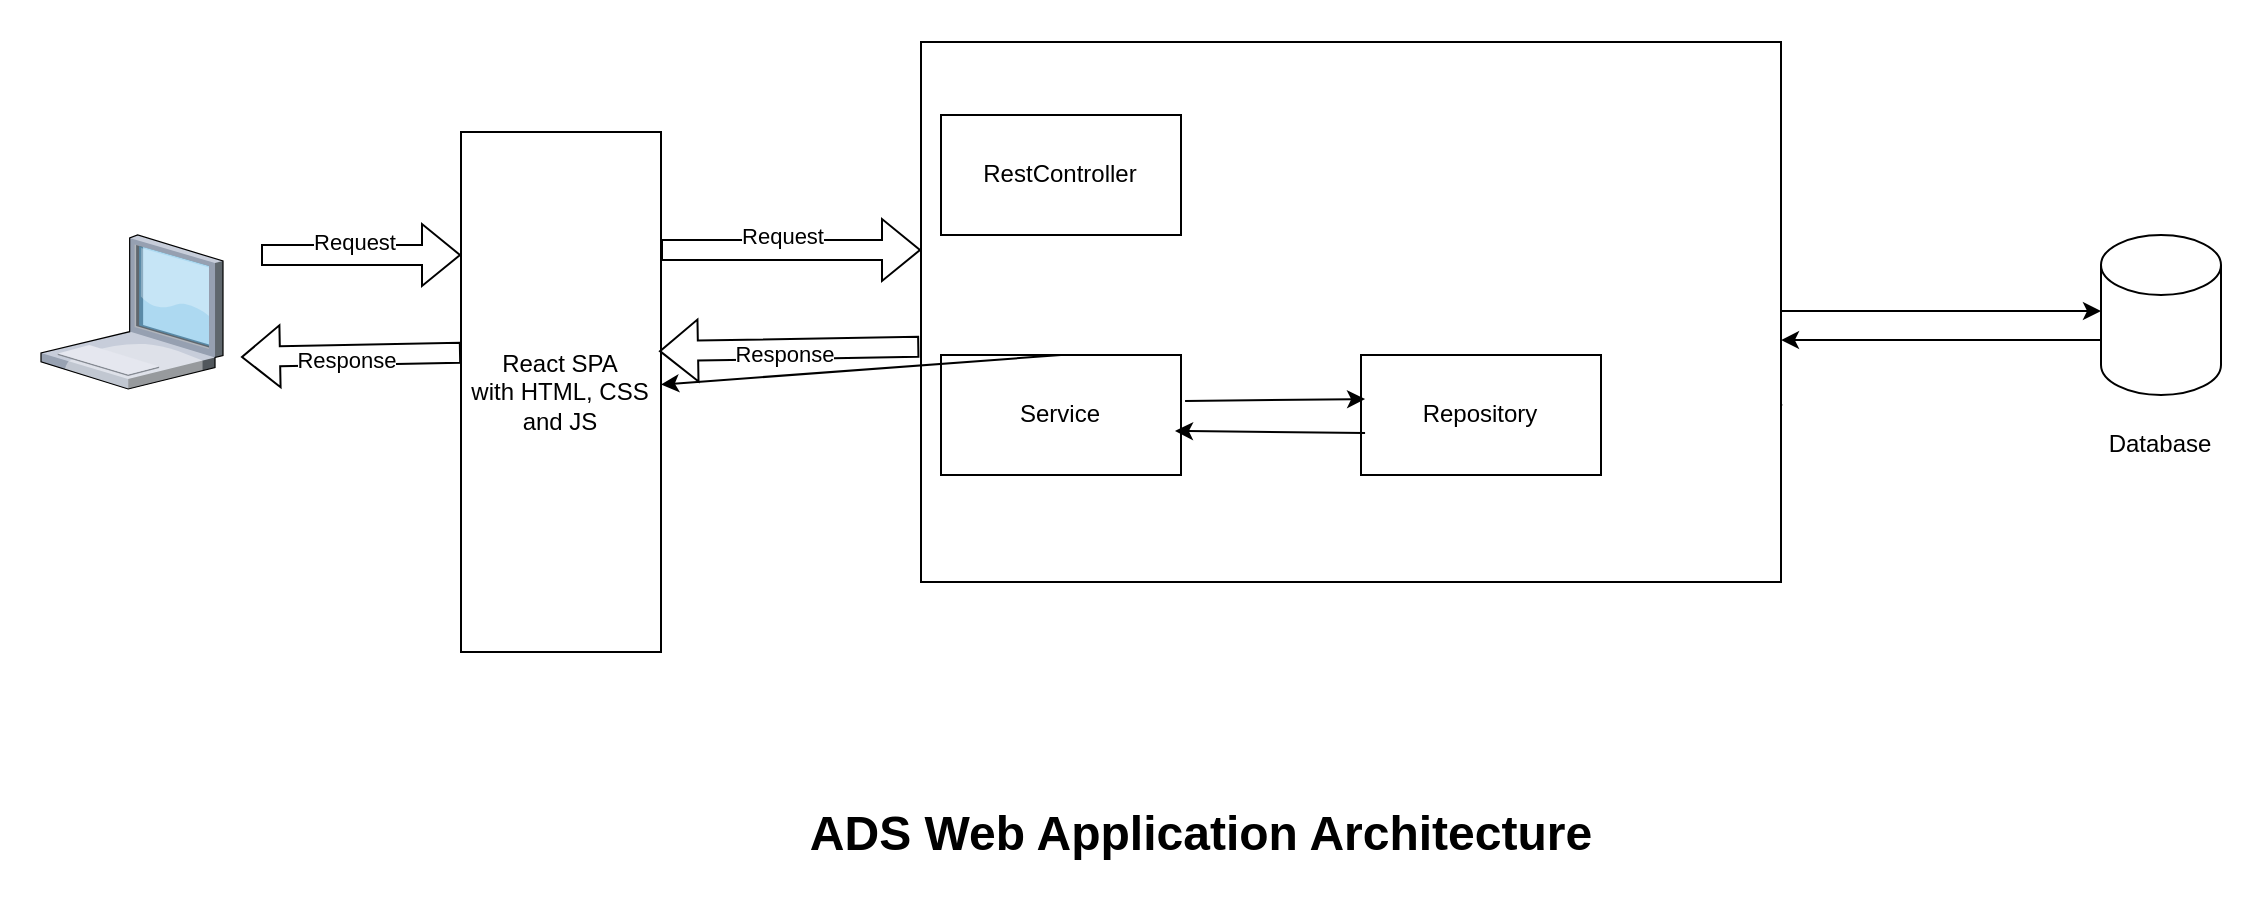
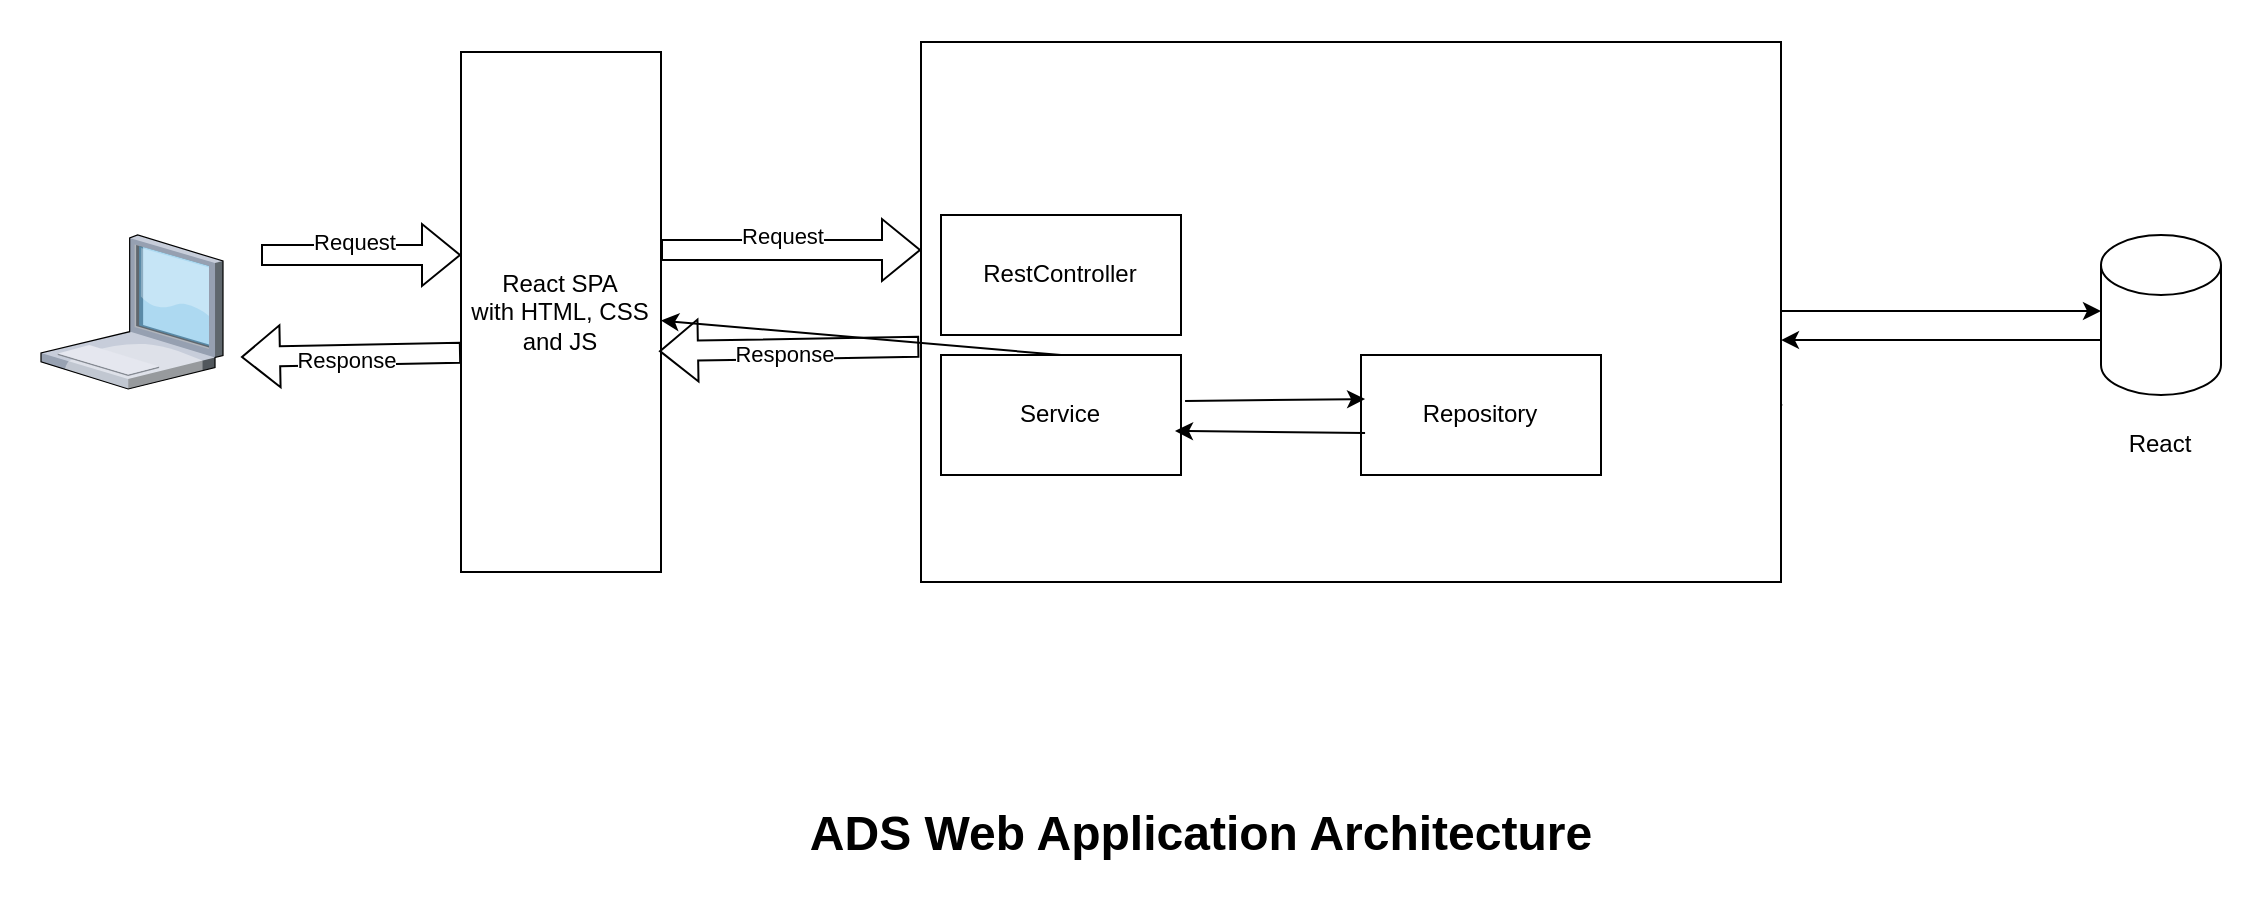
  <mxCell id="0" />
  <mxCell id="1" parent="0" />
  <mxCell id="2" value="" style="group" vertex="1" connectable="0" parent="1"><mxGeometry x="20" y="20.5" width="1090" height="416.5" as="geometry" /></mxCell>
- <mxCell id="3" value="React SPA&lt;div&gt;with HTML, CSS and JS&lt;/div&gt;" style="rounded=0;whiteSpace=wrap;html=1;" vertex="1" parent="2"><mxGeometry x="210" y="45" width="100" height="260" as="geometry" /></mxCell>
+ <mxCell id="3" value="React SPA&lt;div&gt;with HTML, CSS and JS&lt;/div&gt;" style="rounded=0;whiteSpace=wrap;html=1;" vertex="1" parent="2"><mxGeometry x="210" y="5" width="100" height="260" as="geometry" /></mxCell>
  <mxCell id="4" value="ADS Web Application Architecture" style="text;strokeColor=none;fillColor=none;html=1;fontSize=24;fontStyle=1;verticalAlign=middle;align=center;" vertex="1" parent="2"><mxGeometry x="530" y="376.5" width="100" height="40" as="geometry" /></mxCell>
  <mxCell id="5" value="" style="group" vertex="1" connectable="0" parent="2"><mxGeometry x="1030" y="96.5" width="60" height="120" as="geometry" /></mxCell>
  <mxCell id="6" value="" style="shape=cylinder3;whiteSpace=wrap;html=1;boundedLbl=1;backgroundOutline=1;size=15;" vertex="1" parent="5"><mxGeometry width="60" height="80" as="geometry" /></mxCell>
- <mxCell id="7" value="Database" style="text;html=1;align=center;verticalAlign=middle;whiteSpace=wrap;rounded=0;" vertex="1" parent="5"><mxGeometry y="90" width="60" height="30" as="geometry" /></mxCell>
+ <mxCell id="7" value="React" style="text;html=1;align=center;verticalAlign=middle;whiteSpace=wrap;rounded=0;" vertex="1" parent="5"><mxGeometry y="90" width="60" height="30" as="geometry" /></mxCell>
  <mxCell id="8" value="" style="endArrow=classic;html=1;rounded=0;exitX=0.667;exitY=0.967;exitDx=0;exitDy=0;exitPerimeter=0;" edge="1" parent="2" source="25"><mxGeometry width="50" height="50" relative="1" as="geometry"><mxPoint x="460" y="176.5" as="sourcePoint" /><mxPoint x="530" y="156.5" as="targetPoint" /></mxGeometry></mxCell>
  <mxCell id="9" value="" style="endArrow=classic;html=1;rounded=0;exitX=1;exitY=0.5;exitDx=0;exitDy=0;" edge="1" parent="2"><mxGeometry width="50" height="50" relative="1" as="geometry"><mxPoint x="780" y="178.5" as="sourcePoint" /><mxPoint x="871" y="181.5" as="targetPoint" /></mxGeometry></mxCell>
  <mxCell id="10" style="edgeStyle=orthogonalEdgeStyle;rounded=0;orthogonalLoop=1;jettySize=auto;html=1;" edge="1" parent="2" source="24"><mxGeometry relative="1" as="geometry"><mxPoint x="1030" y="134.5" as="targetPoint" /></mxGeometry></mxCell>
  <mxCell id="11" style="edgeStyle=orthogonalEdgeStyle;rounded=0;orthogonalLoop=1;jettySize=auto;html=1;exitX=0;exitY=0;exitDx=0;exitDy=52.5;exitPerimeter=0;entryX=1;entryY=0.552;entryDx=0;entryDy=0;entryPerimeter=0;" edge="1" parent="2" source="6" target="24"><mxGeometry relative="1" as="geometry"><mxPoint x="910" y="176.5" as="sourcePoint" /><mxPoint x="1070" y="176.5" as="targetPoint" /></mxGeometry></mxCell>
  <mxCell id="12" value="" style="endArrow=classic;html=1;rounded=0;entryX=0.975;entryY=0.633;entryDx=0;entryDy=0;entryPerimeter=0;" edge="1" parent="2" target="27"><mxGeometry width="50" height="50" relative="1" as="geometry"><mxPoint x="870" y="196.5" as="sourcePoint" /><mxPoint x="981" y="199.5" as="targetPoint" /></mxGeometry></mxCell>
  <mxCell id="13" value="" style="shape=flexArrow;endArrow=classic;html=1;rounded=0;entryX=0.99;entryY=0.333;entryDx=0;entryDy=0;entryPerimeter=0;exitX=-0.002;exitY=0.331;exitDx=0;exitDy=0;exitPerimeter=0;" edge="1" parent="2"><mxGeometry width="50" height="50" relative="1" as="geometry"><mxPoint x="439.14" y="152.37" as="sourcePoint" /><mxPoint x="309" y="154.58" as="targetPoint" /></mxGeometry></mxCell>
  <mxCell id="14" value="Response" style="edgeLabel;html=1;align=center;verticalAlign=middle;resizable=0;points=[];" vertex="1" connectable="0" parent="13"><mxGeometry x="0.048" y="2" relative="1" as="geometry"><mxPoint as="offset" /></mxGeometry></mxCell>
  <mxCell id="15" value="" style="shape=flexArrow;endArrow=classic;html=1;rounded=0;entryX=0;entryY=0.5;entryDx=0;entryDy=0;" edge="1" parent="2"><mxGeometry width="50" height="50" relative="1" as="geometry"><mxPoint x="310" y="104" as="sourcePoint" /><mxPoint x="440" y="104" as="targetPoint" /></mxGeometry></mxCell>
  <mxCell id="16" value="Request" style="edgeLabel;html=1;align=center;verticalAlign=middle;resizable=0;points=[];" vertex="1" connectable="0" parent="15"><mxGeometry x="-0.077" y="8" relative="1" as="geometry"><mxPoint y="1" as="offset" /></mxGeometry></mxCell>
  <mxCell id="17" value="" style="shape=flexArrow;endArrow=classic;html=1;rounded=0;entryX=0;entryY=0.5;entryDx=0;entryDy=0;" edge="1" parent="2"><mxGeometry width="50" height="50" relative="1" as="geometry"><mxPoint x="110" y="106.5" as="sourcePoint" /><mxPoint x="210" y="106.5" as="targetPoint" /></mxGeometry></mxCell>
  <mxCell id="18" value="Request" style="edgeLabel;html=1;align=center;verticalAlign=middle;resizable=0;points=[];" vertex="1" connectable="0" parent="17"><mxGeometry x="-0.077" y="8" relative="1" as="geometry"><mxPoint y="1" as="offset" /></mxGeometry></mxCell>
  <mxCell id="19" value="" style="shape=flexArrow;endArrow=classic;html=1;rounded=0;exitX=-0.002;exitY=0.331;exitDx=0;exitDy=0;exitPerimeter=0;" edge="1" parent="2"><mxGeometry width="50" height="50" relative="1" as="geometry"><mxPoint x="210.0" y="155.39" as="sourcePoint" /><mxPoint x="100" y="157.5" as="targetPoint" /></mxGeometry></mxCell>
  <mxCell id="20" value="Response" style="edgeLabel;html=1;align=center;verticalAlign=middle;resizable=0;points=[];" vertex="1" connectable="0" parent="19"><mxGeometry x="0.048" y="2" relative="1" as="geometry"><mxPoint as="offset" /></mxGeometry></mxCell>
  <mxCell id="21" value="" style="group" vertex="1" connectable="0" parent="2"><mxGeometry y="96.5" width="91" height="130" as="geometry" /></mxCell>
  <mxCell id="22" value="" style="verticalLabelPosition=bottom;sketch=0;aspect=fixed;html=1;verticalAlign=top;strokeColor=none;align=center;outlineConnect=0;shape=mxgraph.citrix.laptop_1;" vertex="1" parent="21"><mxGeometry width="91" height="77" as="geometry" /></mxCell>
  <mxCell id="23" value="" style="group" vertex="1" connectable="0" parent="2"><mxGeometry x="440" width="430" height="270" as="geometry" /></mxCell>
  <mxCell id="24" value="" style="rounded=0;whiteSpace=wrap;html=1;" vertex="1" parent="23"><mxGeometry width="430" height="270" as="geometry" /></mxCell>
- <mxCell id="25" value="RestController" style="rounded=0;whiteSpace=wrap;html=1;" vertex="1" parent="23"><mxGeometry x="10" y="36.5" width="120" height="60" as="geometry" /></mxCell>
+ <mxCell id="25" value="RestController" style="rounded=0;whiteSpace=wrap;html=1;" vertex="1" parent="23"><mxGeometry x="10" y="86.5" width="120" height="60" as="geometry" /></mxCell>
  <mxCell id="26" value="Service" style="rounded=0;whiteSpace=wrap;html=1;" vertex="1" parent="23"><mxGeometry x="10" y="156.5" width="120" height="60" as="geometry" /></mxCell>
  <mxCell id="27" value="Repository" style="rounded=0;whiteSpace=wrap;html=1;" vertex="1" parent="23"><mxGeometry x="220" y="156.5" width="120" height="60" as="geometry" /></mxCell>
  <mxCell id="28" value="" style="endArrow=classic;html=1;rounded=0;exitX=0.5;exitY=0;exitDx=0;exitDy=0;" edge="1" parent="23" source="26" target="3"><mxGeometry width="50" height="50" relative="1" as="geometry"><mxPoint x="100" y="104.5" as="sourcePoint" /><mxPoint x="100" y="166.5" as="targetPoint" /></mxGeometry></mxCell>
  <mxCell id="29" value="" style="endArrow=classic;html=1;rounded=0;exitX=1.017;exitY=0.383;exitDx=0;exitDy=0;entryX=0.017;entryY=0.367;entryDx=0;entryDy=0;entryPerimeter=0;exitPerimeter=0;" edge="1" parent="23" source="26" target="27"><mxGeometry width="50" height="50" relative="1" as="geometry"><mxPoint x="100" y="104.5" as="sourcePoint" /><mxPoint x="100" y="166.5" as="targetPoint" /></mxGeometry></mxCell>
  <mxCell id="30" value="" style="endArrow=classic;html=1;rounded=0;entryX=0.975;entryY=0.633;entryDx=0;entryDy=0;entryPerimeter=0;exitX=0.017;exitY=0.65;exitDx=0;exitDy=0;exitPerimeter=0;" edge="1" parent="23" source="27" target="26"><mxGeometry width="50" height="50" relative="1" as="geometry"><mxPoint x="210" y="194.5" as="sourcePoint" /><mxPoint x="232" y="188.5" as="targetPoint" /></mxGeometry></mxCell>
